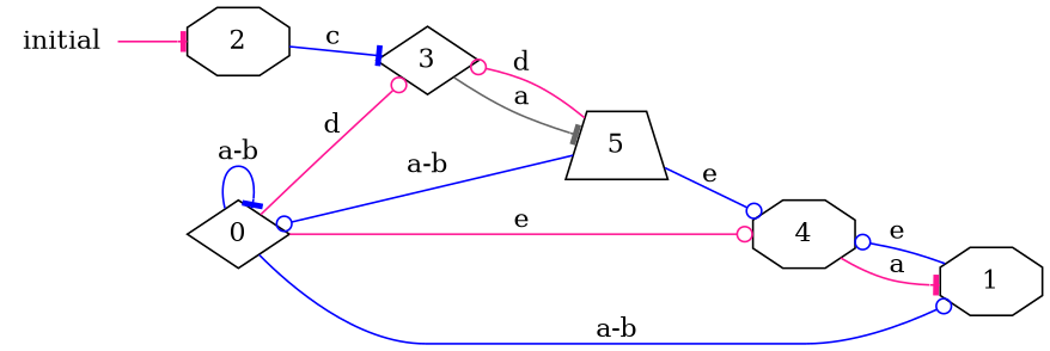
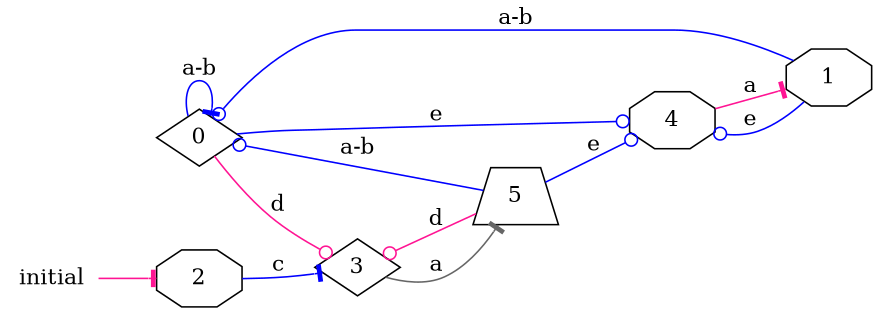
  digraph {
    rankdir=LR
    node [shape=octagon]
    edge [arrowhead=odot color=blue]
    0 [shape=diamond]
    3 [shape=diamond]
    4
    5 [shape=trapezium]
    1
    initial [shape=plaintext]
    2
    0 -> 0 [arrowhead=tee label="a-b"]
    0 -> 3 [color=deeppink label=d]
-   0 -> 4 [color=deeppink label=e]
+   0 -> 4 [label=e]
    3 -> 5 [arrowhead=tee color=gray40 label=a]
    4 -> 1 [arrowhead=tee color=deeppink label=a]
    5 -> 0 [label="a-b"]
    5 -> 3 [color=deeppink label=d]
    5 -> 4 [label=e]
-   0 -> 1 [label="a-b"]
+   1 -> 0 [label="a-b"]
    1 -> 4 [label=e]
    initial -> 2 [arrowhead=tee color=deeppink]
    2 -> 3 [arrowhead=tee label=c]
  }
